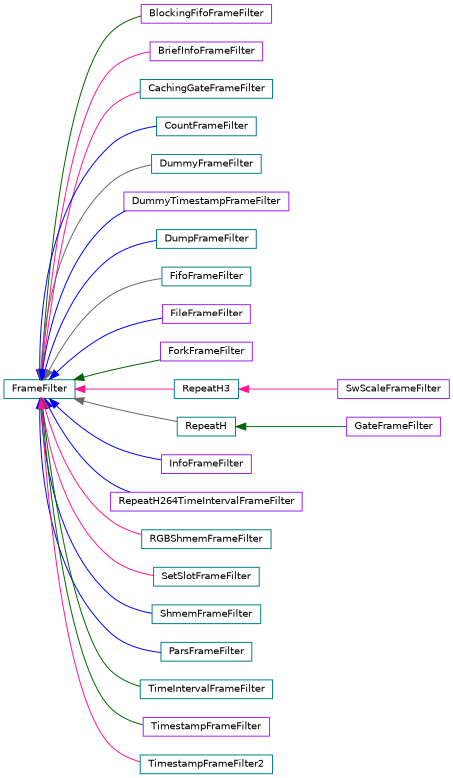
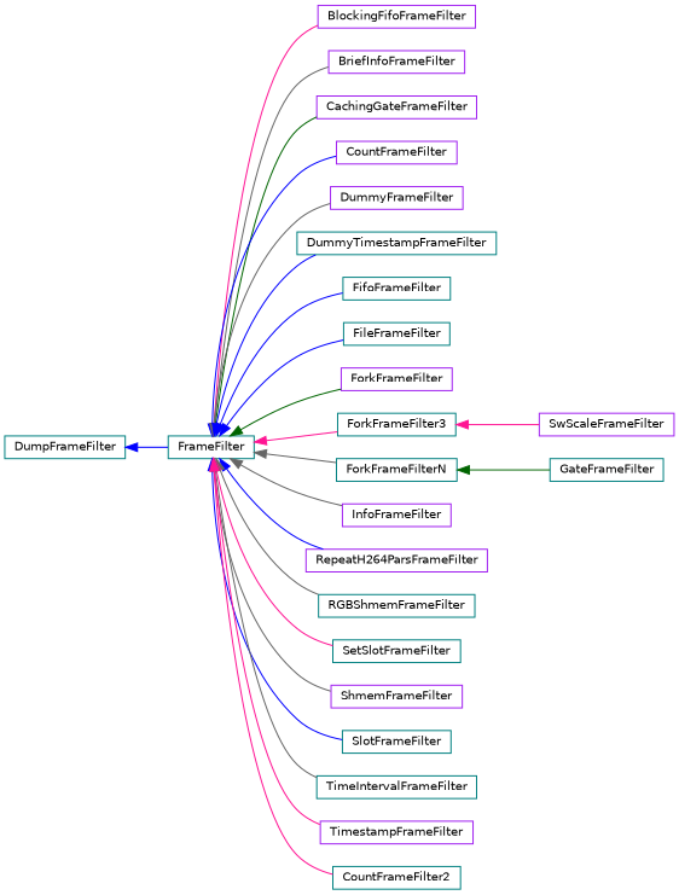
  digraph {
    rankdir=LR
    node [color=teal fillcolor=white fontname=Helvetica fontsize=10 shape=record style=filled]
    edge [color=blue dir=back fontname=Helvetica fontsize=10 labelfontname=Helvetica labelfontsize=10 style=solid]
    n1 [height=0.2 label=FrameFilter width=0.4]
    n2 [color=purple height=0.2 label=BlockingFifoFrameFilter width=0.4]
    n3 [color=purple height=0.2 label=BriefInfoFrameFilter width=0.4]
-   n4 [height=0.2 label=CachingGateFrameFilter width=0.4]
-   n5 [height=0.2 label=CountFrameFilter width=0.4]
-   n6 [height=0.2 label=DummyFrameFilter width=0.4]
-   n7 [color=purple height=0.2 label=DummyTimestampFrameFilter width=0.4]
+   n4 [color=purple height=0.2 label=CachingGateFrameFilter width=0.4]
+   n5 [color=purple height=0.2 label=CountFrameFilter width=0.4]
+   n6 [color=purple height=0.2 label=DummyFrameFilter width=0.4]
+   n7 [height=0.2 label=DummyTimestampFrameFilter width=0.4]
    n8 [height=0.2 label=DumpFrameFilter width=0.4]
    n9 [height=0.2 label=FifoFrameFilter width=0.4]
-   n10 [color=purple height=0.2 label=FileFrameFilter width=0.4]
+   n10 [height=0.2 label=FileFrameFilter width=0.4]
    n11 [color=purple height=0.2 label=ForkFrameFilter width=0.4]
-   n12 [height=0.2 label=RepeatH3 width=0.4]
-   n13 [height=0.2 label=RepeatH width=0.4]
+   n12 [height=0.2 label=ForkFrameFilter3 width=0.4]
+   n13 [height=0.2 label=ForkFrameFilterN width=0.4]
    n14 [color=purple height=0.2 label=InfoFrameFilter width=0.4]
-   n15 [color=purple height=0.2 label=RepeatH264TimeIntervalFrameFilter width=0.4]
+   n15 [color=purple height=0.2 label=RepeatH264ParsFrameFilter width=0.4]
    n16 [height=0.2 label=RGBShmemFrameFilter width=0.4]
    n17 [height=0.2 label=SetSlotFrameFilter width=0.4]
-   n18 [height=0.2 label=ShmemFrameFilter width=0.4]
-   n19 [height=0.2 label=ParsFrameFilter width=0.4]
+   n18 [color=purple height=0.2 label=ShmemFrameFilter width=0.4]
+   n19 [height=0.2 label=SlotFrameFilter width=0.4]
    n20 [height=0.2 label=TimeIntervalFrameFilter width=0.4]
    n21 [color=purple height=0.2 label=TimestampFrameFilter width=0.4]
-   n22 [height=0.2 label=TimestampFrameFilter2 width=0.4]
+   n22 [height=0.2 label=CountFrameFilter2 width=0.4]
    n23 [color=purple height=0.2 label=SwScaleFrameFilter width=0.4]
-   n24 [color=purple height=0.2 label=GateFrameFilter width=0.4]
-   n1 -> n2 [color=darkgreen]
-   n1 -> n3 [color=deeppink]
-   n1 -> n4 [color=deeppink]
+   n24 [height=0.2 label=GateFrameFilter width=0.4]
+   n1 -> n2 [color=deeppink]
+   n1 -> n3 [color=gray40]
+   n1 -> n4 [color=darkgreen]
    n1 -> n5
    n1 -> n6 [color=gray40]
    n1 -> n7
-   n1 -> n8
-   n1 -> n9 [color=gray40]
+   n8 -> n1
+   n1 -> n9
    n1 -> n10
    n1 -> n11 [color=darkgreen]
    n1 -> n12 [color=deeppink]
    n1 -> n13 [color=gray40]
-   n1 -> n14
+   n1 -> n14 [color=gray40]
    n1 -> n15
-   n1 -> n16 [color=deeppink]
+   n1 -> n16 [color=gray40]
    n1 -> n17 [color=deeppink]
-   n1 -> n18
+   n1 -> n18 [color=gray40]
    n1 -> n19
-   n1 -> n20 [color=darkgreen]
-   n1 -> n21 [color=darkgreen]
+   n1 -> n20 [color=gray40]
+   n1 -> n21 [color=deeppink]
    n1 -> n22 [color=deeppink]
    n12 -> n23 [color=deeppink]
    n13 -> n24 [color=darkgreen]
  }
